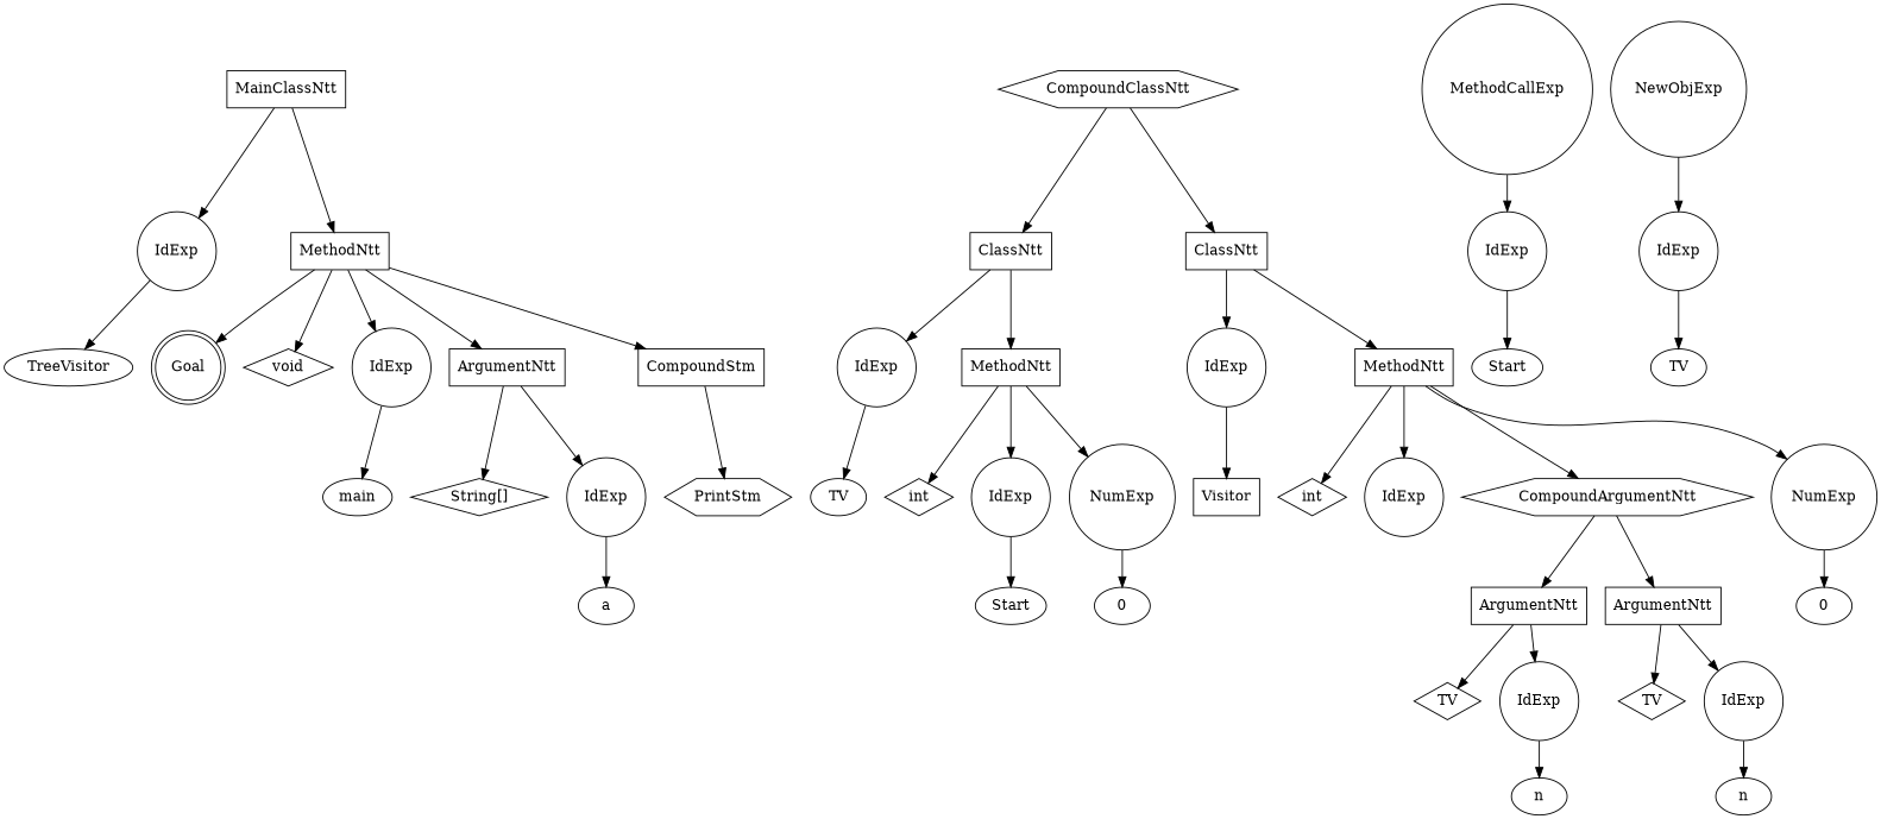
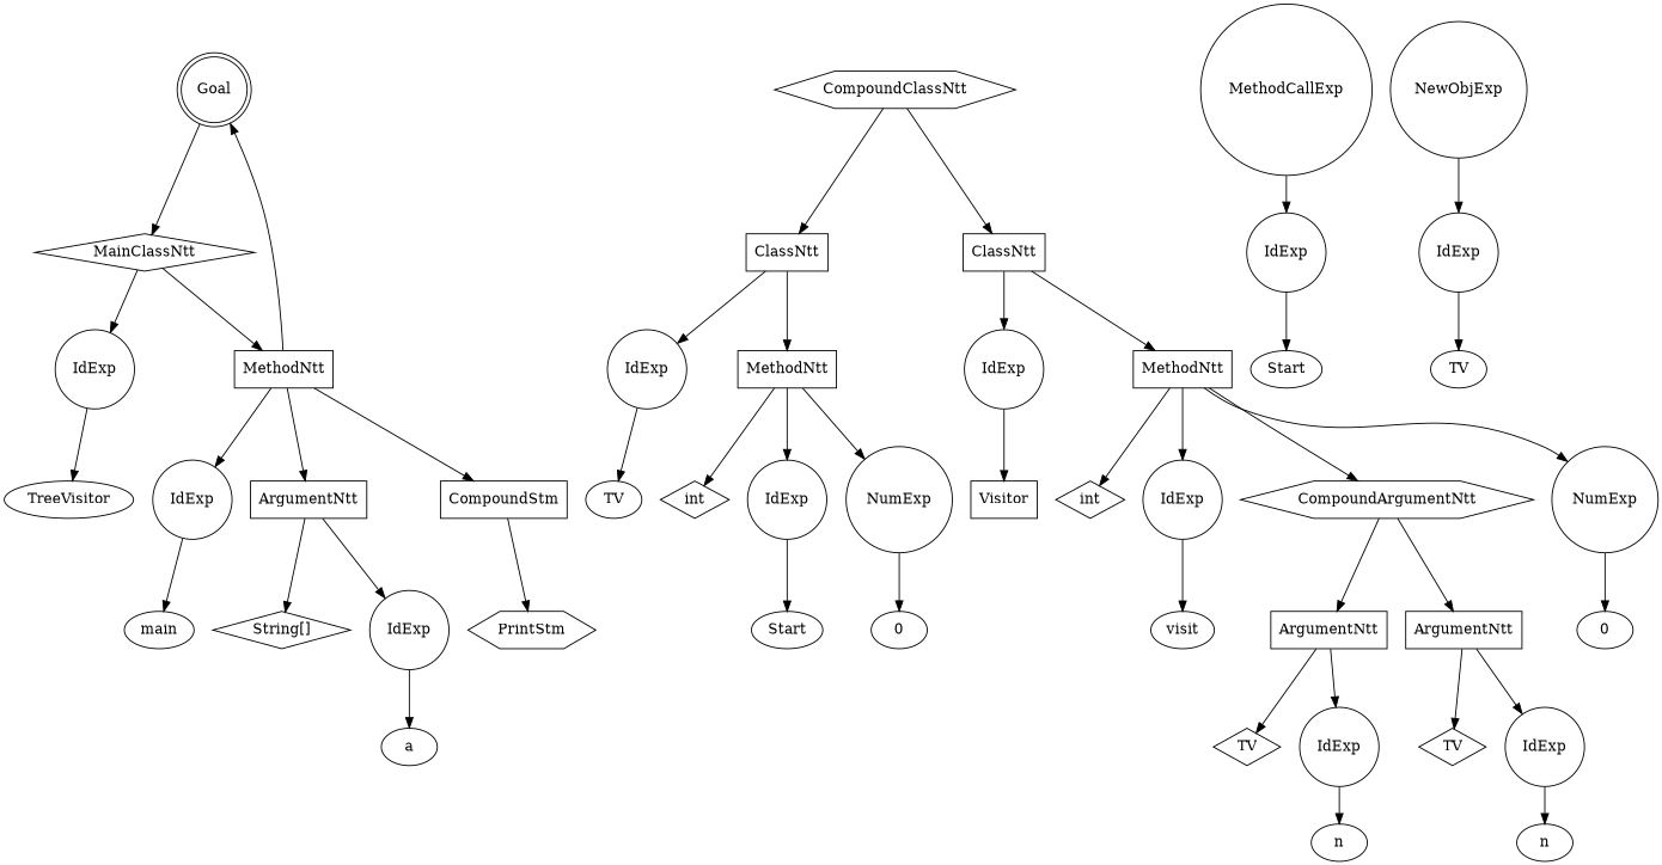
  digraph {
    node [shape=circle]
    n1 [label=Goal shape=doublecircle]
-   n2 [label=MainClassNtt shape=box]
+   n2 [label=MainClassNtt shape=diamond]
    n3 [label=IdExp]
    n4 [label=MethodNtt shape=box]
    n5 [label=CompoundClassNtt shape=hexagon]
    n6 [label=ClassNtt shape=box]
    n7 [label=ClassNtt shape=box]
    n8 [label=TreeVisitor shape=""]
-   n9 [label=void shape=diamond]
    n10 [label=IdExp]
    n11 [label=ArgumentNtt shape=box]
    n12 [label=CompoundStm shape=polygon]
    n13 [label=main shape=""]
    n14 [label="String[]" shape=diamond]
    n15 [label=IdExp]
    n16 [label=PrintStm shape=hexagon]
    n17 [label=a shape=""]
    n18 [label=MethodCallExp]
    n19 [label=IdExp]
    n20 [label=NewObjExp]
    n21 [label=IdExp]
    n22 [label=Start shape=""]
    n23 [label=TV shape=""]
    n24 [label=IdExp]
    n25 [label=MethodNtt shape=box]
    n26 [label=IdExp]
    n27 [label=MethodNtt shape=box]
    n28 [label=TV shape=""]
    n29 [label=int shape=diamond]
    n30 [label=IdExp]
    n31 [label=NumExp]
    n32 [label=Start shape=""]
    n33 [label=0 shape=""]
    n34 [label=Visitor shape=box]
    n35 [label=int shape=diamond]
    n36 [label=IdExp]
    n37 [label=CompoundArgumentNtt shape=hexagon]
    n38 [label=NumExp]
+   n39 [label=visit shape=""]
    n40 [label=ArgumentNtt shape=box]
    n41 [label=ArgumentNtt shape=box]
    n42 [label=0 shape=""]
    n43 [label=TV shape=diamond]
    n44 [label=IdExp]
    n45 [label=TV shape=diamond]
    n46 [label=IdExp]
    n47 [label=n shape=""]
    n48 [label=n shape=""]
+   n1 -> n2
    n2 -> n3
    n2 -> n4
    n3 -> n8
    n4 -> n1
-   n4 -> n9
    n4 -> n10
    n4 -> n11
    n4 -> n12
    n5 -> n6
    n5 -> n7
    n6 -> n24
    n6 -> n25
    n7 -> n26
    n7 -> n27
    n10 -> n13
    n11 -> n14
    n11 -> n15
    n12 -> n16
    n15 -> n17
    n18 -> n19
    n19 -> n22
    n20 -> n21
    n21 -> n23
    n24 -> n28
    n25 -> n29
    n25 -> n30
    n25 -> n31
    n26 -> n34
    n27 -> n35
    n27 -> n36
    n27 -> n37
    n27 -> n38
    n30 -> n32
    n31 -> n33
+   n36 -> n39
    n37 -> n40
    n37 -> n41
    n38 -> n42
    n40 -> n43
    n40 -> n44
    n41 -> n45
    n41 -> n46
    n44 -> n47
    n46 -> n48
  }
